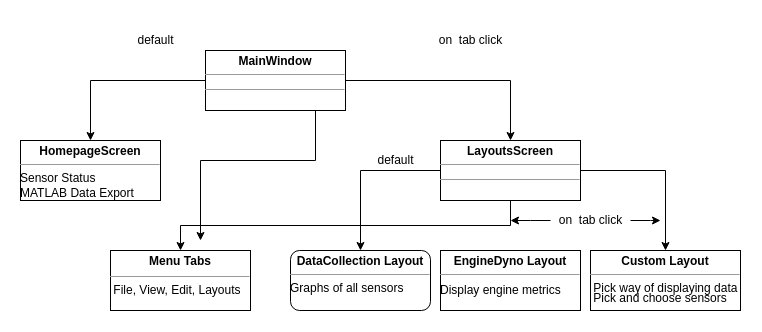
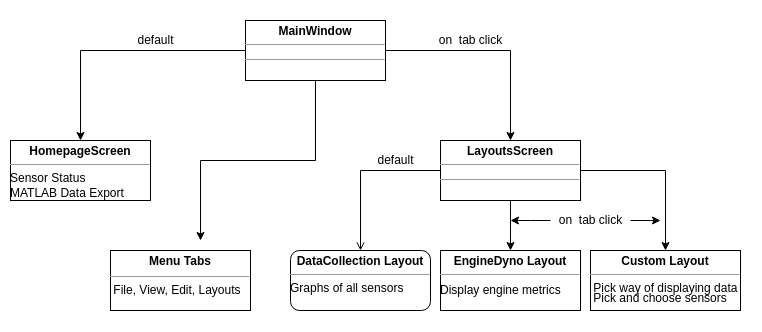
  <mxCell id="0" />
  <mxCell id="1" parent="0" />
  <mxCell id="2" style="edgeStyle=orthogonalEdgeStyle;rounded=0;orthogonalLoop=1;jettySize=auto;html=1;entryX=0.5;entryY=0;entryDx=0;entryDy=0;" parent="1" source="5" target="6" edge="1"><mxGeometry relative="1" as="geometry" /></mxCell>
  <mxCell id="3" style="edgeStyle=orthogonalEdgeStyle;rounded=0;orthogonalLoop=1;jettySize=auto;html=1;entryX=0.5;entryY=0;entryDx=0;entryDy=0;" parent="1" source="5" target="10" edge="1"><mxGeometry relative="1" as="geometry" /></mxCell>
  <mxCell id="4" style="edgeStyle=orthogonalEdgeStyle;rounded=0;orthogonalLoop=1;jettySize=auto;html=1;" parent="1" source="5" edge="1"><mxGeometry relative="1" as="geometry"><mxPoint x="200" y="240" as="targetPoint" /><Array as="points"><mxPoint x="315" y="160" /><mxPoint x="200" y="160" /><mxPoint x="200" y="240" /></Array></mxGeometry></mxCell>
- <mxCell id="5" value="&lt;p style=&quot;margin: 0px ; margin-top: 4px ; text-align: center&quot;&gt;&lt;b&gt;MainWindow&lt;/b&gt;&lt;/p&gt;&lt;hr size=&quot;1&quot;&gt;&lt;div style=&quot;height: 2px&quot;&gt;&lt;/div&gt;&lt;hr size=&quot;1&quot;&gt;&lt;div style=&quot;height: 2px&quot;&gt;&lt;/div&gt;" style="verticalAlign=top;align=left;overflow=fill;fontSize=12;fontFamily=Helvetica;html=1;" parent="1" vertex="1"><mxGeometry x="205" y="50" width="140" height="60" as="geometry" /></mxCell>
- <mxCell id="6" value="&lt;p style=&quot;margin: 0px ; margin-top: 4px ; text-align: center&quot;&gt;&lt;b&gt;HomepageScreen&lt;/b&gt;&lt;/p&gt;&lt;hr size=&quot;1&quot;&gt;Sensor Status&lt;div style=&quot;height: 2px&quot;&gt;MATLAB Data Export&lt;/div&gt;" style="verticalAlign=top;align=left;overflow=fill;fontSize=12;fontFamily=Helvetica;html=1;" parent="1" vertex="1"><mxGeometry x="20" y="140" width="140" height="60" as="geometry" /></mxCell>
- <mxCell id="7" style="edgeStyle=orthogonalEdgeStyle;rounded=0;orthogonalLoop=1;jettySize=auto;html=1;exitX=0.5;exitY=1;exitDx=0;exitDy=0;" parent="1" source="10" target="20" edge="1"><mxGeometry relative="1" as="geometry" /></mxCell>
- <mxCell id="8" style="edgeStyle=orthogonalEdgeStyle;rounded=0;orthogonalLoop=1;jettySize=auto;html=1;entryX=0.5;entryY=0;entryDx=0;entryDy=0;" parent="1" source="10" target="13" edge="1"><mxGeometry relative="1" as="geometry" /></mxCell>
+ <mxCell id="5" value="&lt;p style=&quot;margin: 0px ; margin-top: 4px ; text-align: center&quot;&gt;&lt;b&gt;MainWindow&lt;/b&gt;&lt;/p&gt;&lt;hr size=&quot;1&quot;&gt;&lt;div style=&quot;height: 2px&quot;&gt;&lt;/div&gt;&lt;hr size=&quot;1&quot;&gt;&lt;div style=&quot;height: 2px&quot;&gt;&lt;/div&gt;" style="verticalAlign=top;align=left;overflow=fill;fontSize=12;fontFamily=Helvetica;html=1;" parent="1" vertex="1"><mxGeometry x="245" y="20" width="140" height="60" as="geometry" /></mxCell>
+ <mxCell id="6" value="&lt;p style=&quot;margin: 0px ; margin-top: 4px ; text-align: center&quot;&gt;&lt;b&gt;HomepageScreen&lt;/b&gt;&lt;/p&gt;&lt;hr size=&quot;1&quot;&gt;Sensor Status&lt;div style=&quot;height: 2px&quot;&gt;MATLAB Data Export&lt;/div&gt;" style="verticalAlign=top;align=left;overflow=fill;fontSize=12;fontFamily=Helvetica;html=1;" parent="1" vertex="1"><mxGeometry x="10" y="140" width="140" height="60" as="geometry" /></mxCell>
+ <mxCell id="7" style="edgeStyle=orthogonalEdgeStyle;rounded=0;orthogonalLoop=1;jettySize=auto;html=1;exitX=0.5;exitY=1;exitDx=0;exitDy=0;entryX=0.5;entryY=0;entryDx=0;entryDy=0;" parent="1" source="10" target="14" edge="1"><mxGeometry relative="1" as="geometry" /></mxCell>
+ <mxCell id="8" style="edgeStyle=orthogonalEdgeStyle;rounded=0;orthogonalLoop=1;jettySize=auto;html=1;entryX=0.5;entryY=0;entryDx=0;entryDy=0;endArrow=open;" parent="1" source="10" target="13" edge="1"><mxGeometry relative="1" as="geometry" /></mxCell>
  <mxCell id="9" style="edgeStyle=orthogonalEdgeStyle;rounded=0;orthogonalLoop=1;jettySize=auto;html=1;exitX=1;exitY=0.5;exitDx=0;exitDy=0;entryX=0.5;entryY=0;entryDx=0;entryDy=0;" parent="1" source="10" target="15" edge="1"><mxGeometry relative="1" as="geometry" /></mxCell>
  <mxCell id="10" value="&lt;p style=&quot;margin: 0px ; margin-top: 4px ; text-align: center&quot;&gt;&lt;b&gt;LayoutsScreen&lt;/b&gt;&lt;/p&gt;&lt;hr size=&quot;1&quot;&gt;&lt;div style=&quot;height: 2px&quot;&gt;&lt;/div&gt;&lt;hr size=&quot;1&quot;&gt;&lt;div style=&quot;height: 2px&quot;&gt;&lt;/div&gt;" style="verticalAlign=top;align=left;overflow=fill;fontSize=12;fontFamily=Helvetica;html=1;" parent="1" vertex="1"><mxGeometry x="440" y="140" width="140" height="60" as="geometry" /></mxCell>
  <mxCell id="11" value="default" style="text;html=1;align=center;verticalAlign=middle;resizable=0;points=[];autosize=1;" parent="1" vertex="1"><mxGeometry x="130" y="30" width="50" height="20" as="geometry" /></mxCell>
  <mxCell id="12" value="on&amp;nbsp; tab click" style="text;html=1;align=center;verticalAlign=middle;resizable=0;points=[];autosize=1;" parent="1" vertex="1"><mxGeometry x="430" y="30" width="80" height="20" as="geometry" /></mxCell>
  <mxCell id="13" value="&lt;p style=&quot;margin: 0px ; margin-top: 4px ; text-align: center&quot;&gt;&lt;b&gt;DataCollection Layout&lt;/b&gt;&lt;/p&gt;&lt;hr size=&quot;1&quot;&gt;Graphs of all sensors&lt;div style=&quot;height: 2px&quot;&gt;&lt;/div&gt;&lt;div style=&quot;height: 2px&quot;&gt;&lt;/div&gt;" style="verticalAlign=top;align=left;overflow=fill;fontSize=12;fontFamily=Helvetica;html=1;rounded=1;" parent="1" vertex="1"><mxGeometry x="290" y="250" width="140" height="60" as="geometry" /></mxCell>
  <mxCell id="14" value="&lt;p style=&quot;margin: 0px ; margin-top: 4px ; text-align: center&quot;&gt;&lt;b&gt;EngineDyno Layout&lt;/b&gt;&lt;/p&gt;&lt;hr size=&quot;1&quot;&gt;&lt;div style=&quot;height: 2px&quot;&gt;&lt;/div&gt;&lt;div style=&quot;height: 2px&quot;&gt;Display engine metrics&lt;/div&gt;" style="verticalAlign=top;align=left;overflow=fill;fontSize=12;fontFamily=Helvetica;html=1;" parent="1" vertex="1"><mxGeometry x="440" y="250" width="140" height="60" as="geometry" /></mxCell>
  <mxCell id="15" value="&lt;p style=&quot;margin: 0px ; margin-top: 4px ; text-align: center&quot;&gt;&lt;b&gt;Custom Layout&lt;/b&gt;&lt;/p&gt;&lt;hr size=&quot;1&quot;&gt;&lt;div style=&quot;height: 2px&quot;&gt;&amp;nbsp;Pick way of displaying data&lt;/div&gt;&lt;div style=&quot;height: 2px&quot;&gt;&lt;br&gt;&lt;/div&gt;&lt;div style=&quot;height: 2px&quot;&gt;&lt;br&gt;&lt;/div&gt;&lt;div style=&quot;height: 2px&quot;&gt;&lt;br&gt;&lt;/div&gt;&lt;div style=&quot;height: 2px&quot;&gt;&lt;br&gt;&lt;/div&gt;&lt;div style=&quot;height: 2px&quot;&gt;&amp;nbsp;Pick and choose sensors&amp;nbsp;&lt;/div&gt;&lt;div style=&quot;height: 2px&quot;&gt;&lt;br&gt;&lt;/div&gt;&lt;div style=&quot;height: 2px&quot;&gt;&lt;br&gt;&lt;/div&gt;" style="verticalAlign=top;align=left;overflow=fill;fontSize=12;fontFamily=Helvetica;html=1;" parent="1" vertex="1"><mxGeometry x="590" y="250" width="150" height="60" as="geometry" /></mxCell>
  <mxCell id="16" value="default" style="text;html=1;align=center;verticalAlign=middle;resizable=0;points=[];autosize=1;" parent="1" vertex="1"><mxGeometry x="370" y="150" width="50" height="20" as="geometry" /></mxCell>
  <mxCell id="17" style="edgeStyle=orthogonalEdgeStyle;rounded=0;orthogonalLoop=1;jettySize=auto;html=1;" parent="1" source="19" edge="1"><mxGeometry relative="1" as="geometry"><mxPoint x="510" y="220" as="targetPoint" /></mxGeometry></mxCell>
  <mxCell id="18" style="edgeStyle=orthogonalEdgeStyle;rounded=0;orthogonalLoop=1;jettySize=auto;html=1;" parent="1" source="19" edge="1"><mxGeometry relative="1" as="geometry"><mxPoint x="660" y="220" as="targetPoint" /></mxGeometry></mxCell>
  <mxCell id="19" value="on&amp;nbsp; tab click" style="text;html=1;align=center;verticalAlign=middle;resizable=0;points=[];autosize=1;" parent="1" vertex="1"><mxGeometry x="550" y="210" width="80" height="20" as="geometry" /></mxCell>
  <mxCell id="20" value="&lt;p style=&quot;margin: 0px ; margin-top: 4px ; text-align: center&quot;&gt;&lt;b&gt;Menu Tabs&lt;/b&gt;&lt;/p&gt;&lt;div style=&quot;height: 2px&quot;&gt;&lt;/div&gt;&lt;hr size=&quot;1&quot;&gt;&lt;div style=&quot;height: 2px&quot;&gt;&amp;nbsp;File, View, Edit, Layouts&lt;/div&gt;" style="verticalAlign=top;align=left;overflow=fill;fontSize=12;fontFamily=Helvetica;html=1;" parent="1" vertex="1"><mxGeometry x="110" y="250" width="140" height="60" as="geometry" /></mxCell>
